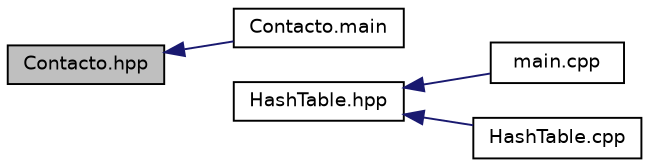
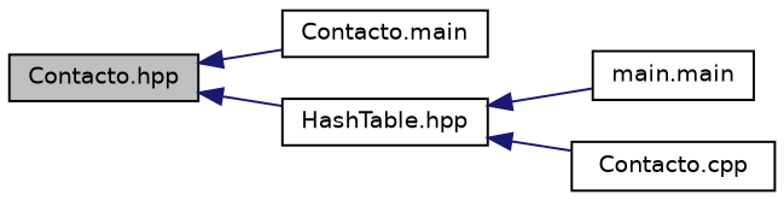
  digraph {
    rankdir=LR
    node [color=black fillcolor=white fontname=Helvetica fontsize=10 shape=record style=filled]
    edge [color=midnightblue dir=back fontname=Helvetica fontsize=10 labelfontname=Helvetica labelfontsize=10 style=solid]
    n1 [fillcolor=grey75 fontcolor=black height=0.2 label="Contacto.hpp" width=0.4]
    n2 [height=0.2 label="Contacto.main" width=0.4]
    n3 [height=0.2 label="HashTable.hpp" width=0.4]
-   n4 [height=0.2 label="main.cpp" width=0.4]
-   n5 [height=0.2 label="HashTable.cpp" width=0.4]
+   n4 [height=0.2 label="main.main" width=0.4]
+   n5 [height=0.2 label="Contacto.cpp" width=0.4]
    n1 -> n2
+   n1 -> n3
    n3 -> n4
    n3 -> n5
  }
